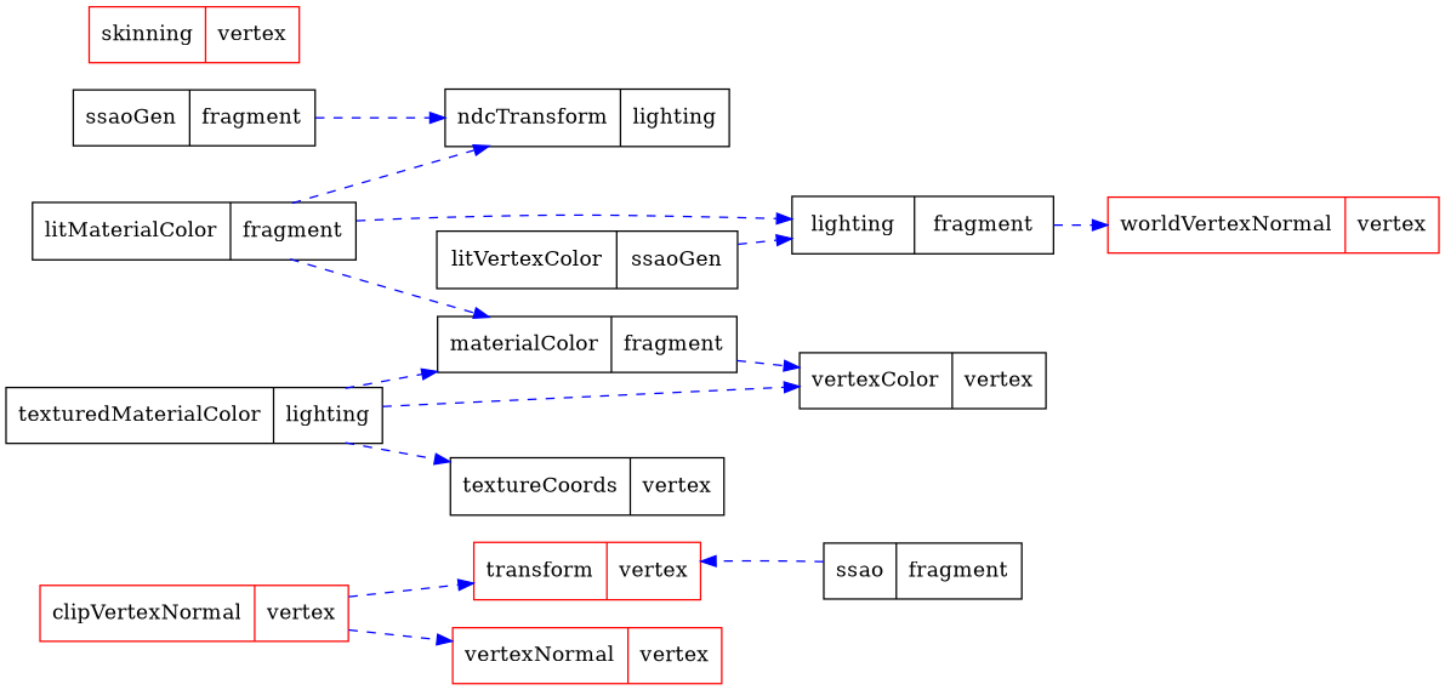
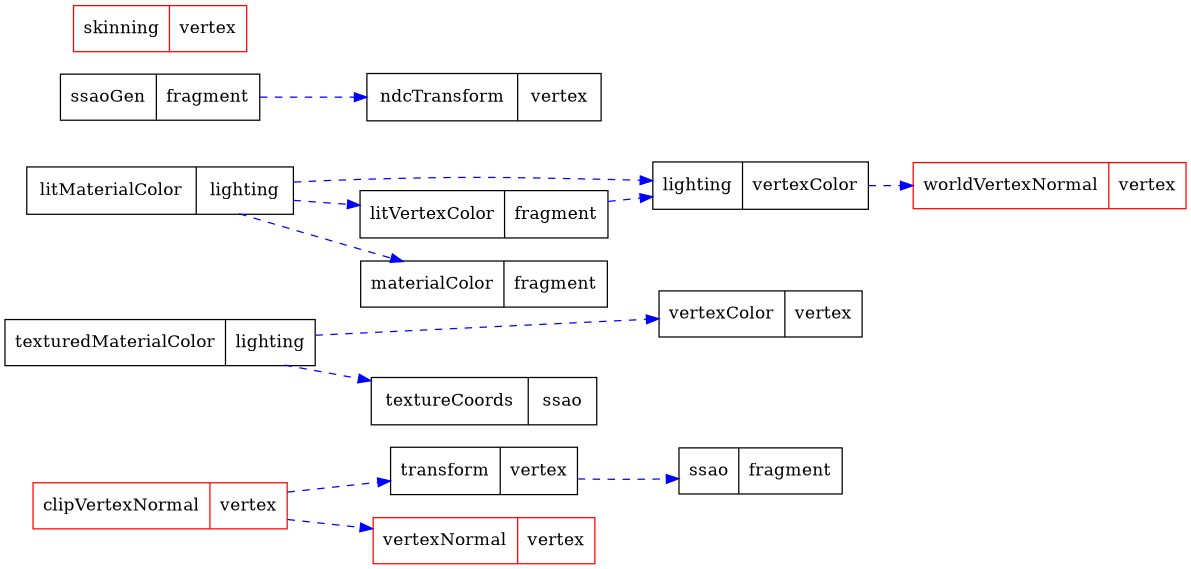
  digraph {
    rankdir=LR
    node [color=black shape=record]
    edge [color=blue style=dashed]
-   n1 [color=red label="{transform|vertex}"]
-   n2 [label="{ndcTransform|lighting}"]
+   n1 [label="{transform|vertex}"]
+   n2 [label="{ndcTransform|vertex}"]
    n3 [color=red label="{skinning|vertex}"]
    n4 [label="{vertexColor|vertex}"]
-   n5 [label="{textureCoords|vertex}"]
+   n5 [label="{textureCoords|ssao}"]
    n6 [color=red label="{vertexNormal|vertex}"]
    n7 [color=red label="{worldVertexNormal|vertex}"]
    n8 [color=red label="{clipVertexNormal|vertex}"]
    n9 [label="{materialColor|fragment}"]
    n10 [label="{texturedMaterialColor|lighting}"]
-   n11 [label="{lighting|fragment}"]
-   n12 [label="{litVertexColor|ssaoGen}"]
-   n13 [label="{litMaterialColor|fragment}"]
+   n11 [label="{lighting|vertexColor}"]
+   n12 [label="{litVertexColor|fragment}"]
+   n13 [label="{litMaterialColor|lighting}"]
    n14 [label="{ssaoGen|fragment}"]
    n15 [label="{ssao|fragment}"]
    n8 -> n1
    n8 -> n6
-   n9 -> n4
    n10 -> n4
    n10 -> n5
-   n10 -> n9
    n11 -> n7
    n12 -> n11
    n13 -> n9
    n13 -> n11
-   n13 -> n2
+   n13 -> n12
    n14 -> n2
-   n15 -> n1
+   n1 -> n15
  }
